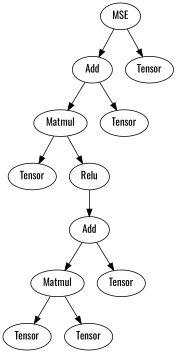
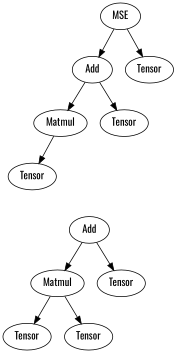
  strict digraph {
    fontname=Oswald
    node [fontname=Oswald]
    edge [fontname=Oswald]
    n1 [label=MSE]
    n2 [label=Add]
    n3 [label=Tensor]
    n4 [label=Matmul]
    n5 [label=Tensor]
    n6 [label=Tensor]
-   n7 [label=Relu]
    n8 [label=Add]
    n9 [label=Matmul]
    n10 [label=Tensor]
    n11 [label=Tensor]
    n12 [label=Tensor]
    n1 -> n2
    n1 -> n3
    n2 -> n4
    n2 -> n5
    n4 -> n6
-   n4 -> n7
-   n7 -> n8
    n8 -> n9
    n8 -> n10
    n9 -> n11
    n9 -> n12
  }
